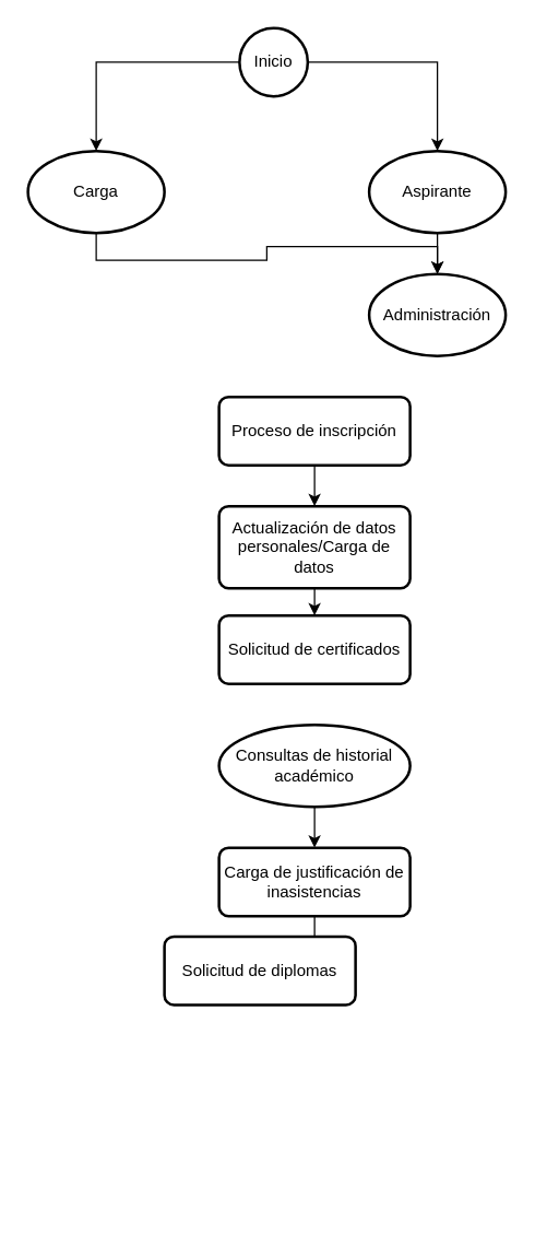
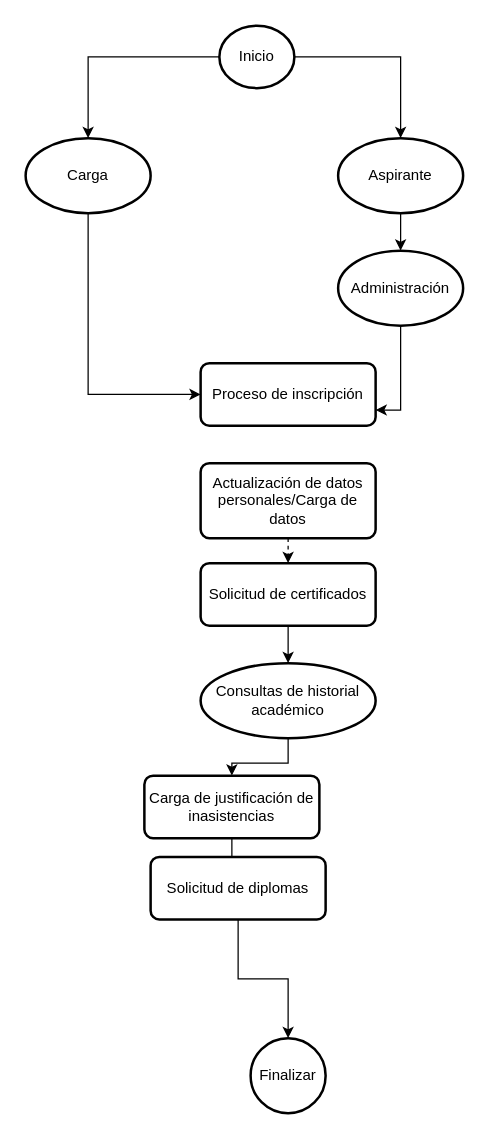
  <mxCell id="0" />
  <mxCell id="1" parent="0" />
- <mxCell id="2" style="edgeStyle=orthogonalEdgeStyle;rounded=0;orthogonalLoop=1;jettySize=auto;html=1;exitX=0.5;exitY=1;exitDx=0;exitDy=0;exitPerimeter=0;" edge="1" parent="1" source="3" target="11"><mxGeometry relative="1" as="geometry" /></mxCell>
+ <mxCell id="2" style="edgeStyle=orthogonalEdgeStyle;rounded=0;orthogonalLoop=1;jettySize=auto;html=1;entryX=0;entryY=0.5;entryDx=0;entryDy=0;exitX=0.5;exitY=1;exitDx=0;exitDy=0;exitPerimeter=0;" edge="1" parent="1" source="3" target="5"><mxGeometry relative="1" as="geometry" /></mxCell>
  <mxCell id="3" value="Carga" style="strokeWidth=2;html=1;shape=mxgraph.flowchart.start_1;whiteSpace=wrap;" vertex="1" parent="1"><mxGeometry x="20" y="110" width="100" height="60" as="geometry" /></mxCell>
- <mxCell id="4" style="edgeStyle=orthogonalEdgeStyle;rounded=0;orthogonalLoop=1;jettySize=auto;html=1;entryX=0.5;entryY=0;entryDx=0;entryDy=0;" edge="1" parent="1" source="5" target="13"><mxGeometry relative="1" as="geometry" /></mxCell>
  <mxCell id="5" value="Proceso de inscripción" style="rounded=1;whiteSpace=wrap;html=1;absoluteArcSize=1;arcSize=14;strokeWidth=2;" vertex="1" parent="1"><mxGeometry x="160" y="290" width="140" height="50" as="geometry" /></mxCell>
  <mxCell id="6" value="Aspirante" style="strokeWidth=2;html=1;shape=mxgraph.flowchart.start_1;whiteSpace=wrap;" vertex="1" parent="1"><mxGeometry x="270" y="110" width="100" height="60" as="geometry" /></mxCell>
  <mxCell id="7" style="edgeStyle=orthogonalEdgeStyle;rounded=0;orthogonalLoop=1;jettySize=auto;html=1;" edge="1" parent="1" source="8" target="3"><mxGeometry relative="1" as="geometry" /></mxCell>
- <mxCell id="8" value="Inicio" style="strokeWidth=2;html=1;shape=mxgraph.flowchart.start_2;whiteSpace=wrap;" vertex="1" parent="1"><mxGeometry x="175" y="20" width="50" height="50" as="geometry" /></mxCell>
+ <mxCell id="8" value="Inicio" style="strokeWidth=2;html=1;shape=mxgraph.flowchart.start_2;whiteSpace=wrap;" vertex="1" parent="1"><mxGeometry x="175" y="20" width="60" height="50" as="geometry" /></mxCell>
+ <mxCell id="9" value="Finalizar" style="strokeWidth=2;html=1;shape=mxgraph.flowchart.start_2;whiteSpace=wrap;" vertex="1" parent="1"><mxGeometry x="200" y="830" width="60" height="60" as="geometry" /></mxCell>
+ <mxCell id="10" style="edgeStyle=orthogonalEdgeStyle;rounded=0;orthogonalLoop=1;jettySize=auto;html=1;entryX=1;entryY=0.75;entryDx=0;entryDy=0;" edge="1" parent="1" source="11" target="5"><mxGeometry relative="1" as="geometry" /></mxCell>
  <mxCell id="11" value="Administración" style="strokeWidth=2;html=1;shape=mxgraph.flowchart.start_1;whiteSpace=wrap;" vertex="1" parent="1"><mxGeometry x="270" y="200" width="100" height="60" as="geometry" /></mxCell>
- <mxCell id="12" style="edgeStyle=orthogonalEdgeStyle;rounded=0;orthogonalLoop=1;jettySize=auto;html=1;exitX=0.5;exitY=1;exitDx=0;exitDy=0;entryX=0.5;entryY=0;entryDx=0;entryDy=0;" edge="1" parent="1" source="13" target="15"><mxGeometry relative="1" as="geometry" /></mxCell>
+ <mxCell id="12" style="edgeStyle=orthogonalEdgeStyle;rounded=0;orthogonalLoop=1;jettySize=auto;html=1;exitX=0.5;exitY=1;exitDx=0;exitDy=0;entryX=0.5;entryY=0;entryDx=0;entryDy=0;dashed=1;" edge="1" parent="1" source="13" target="15"><mxGeometry relative="1" as="geometry" /></mxCell>
  <mxCell id="13" value="Actualización de datos personales/Carga de datos" style="rounded=1;whiteSpace=wrap;html=1;absoluteArcSize=1;arcSize=14;strokeWidth=2;" vertex="1" parent="1"><mxGeometry x="160" y="370" width="140" height="60" as="geometry" /></mxCell>
+ <mxCell id="14" style="edgeStyle=orthogonalEdgeStyle;rounded=0;orthogonalLoop=1;jettySize=auto;html=1;" edge="1" parent="1" source="15" target="17"><mxGeometry relative="1" as="geometry" /></mxCell>
  <mxCell id="15" value="Solicitud de certificados" style="rounded=1;whiteSpace=wrap;html=1;absoluteArcSize=1;arcSize=14;strokeWidth=2;" vertex="1" parent="1"><mxGeometry x="160" y="450" width="140" height="50" as="geometry" /></mxCell>
  <mxCell id="16" style="edgeStyle=orthogonalEdgeStyle;rounded=0;orthogonalLoop=1;jettySize=auto;html=1;" edge="1" parent="1" source="17" target="19"><mxGeometry relative="1" as="geometry" /></mxCell>
  <mxCell id="17" value="Consultas de historial académico" style="ellipse;whiteSpace=wrap;html=1;absoluteArcSize=1;arcSize=14;strokeWidth=2;" vertex="1" parent="1"><mxGeometry x="160" y="530" width="140" height="60" as="geometry" /></mxCell>
  <mxCell id="18" style="edgeStyle=orthogonalEdgeStyle;rounded=0;orthogonalLoop=1;jettySize=auto;html=1;entryX=0.5;entryY=0;entryDx=0;entryDy=0;" edge="1" parent="1" source="19" target="21"><mxGeometry relative="1" as="geometry" /></mxCell>
- <mxCell id="19" value="Carga de justificación de inasistencias" style="rounded=1;whiteSpace=wrap;html=1;absoluteArcSize=1;arcSize=14;strokeWidth=2;" vertex="1" parent="1"><mxGeometry x="160" y="620" width="140" height="50" as="geometry" /></mxCell>
+ <mxCell id="19" value="Carga de justificación de inasistencias" style="rounded=1;whiteSpace=wrap;html=1;absoluteArcSize=1;arcSize=14;strokeWidth=2;" vertex="1" parent="1"><mxGeometry x="115" y="620" width="140" height="50" as="geometry" /></mxCell>
+ <mxCell id="20" style="edgeStyle=orthogonalEdgeStyle;rounded=0;orthogonalLoop=1;jettySize=auto;html=1;" edge="1" parent="1" source="21" target="9"><mxGeometry relative="1" as="geometry" /></mxCell>
  <mxCell id="21" value="Solicitud de diplomas" style="rounded=1;whiteSpace=wrap;html=1;absoluteArcSize=1;arcSize=14;strokeWidth=2;" vertex="1" parent="1"><mxGeometry x="120" y="685" width="140" height="50" as="geometry" /></mxCell>
  <mxCell id="22" style="edgeStyle=orthogonalEdgeStyle;rounded=0;orthogonalLoop=1;jettySize=auto;html=1;entryX=0.5;entryY=0;entryDx=0;entryDy=0;entryPerimeter=0;" edge="1" parent="1" source="8" target="6"><mxGeometry relative="1" as="geometry" /></mxCell>
  <mxCell id="23" style="edgeStyle=orthogonalEdgeStyle;rounded=0;orthogonalLoop=1;jettySize=auto;html=1;entryX=0.5;entryY=0;entryDx=0;entryDy=0;entryPerimeter=0;" edge="1" parent="1" source="6" target="11"><mxGeometry relative="1" as="geometry" /></mxCell>
